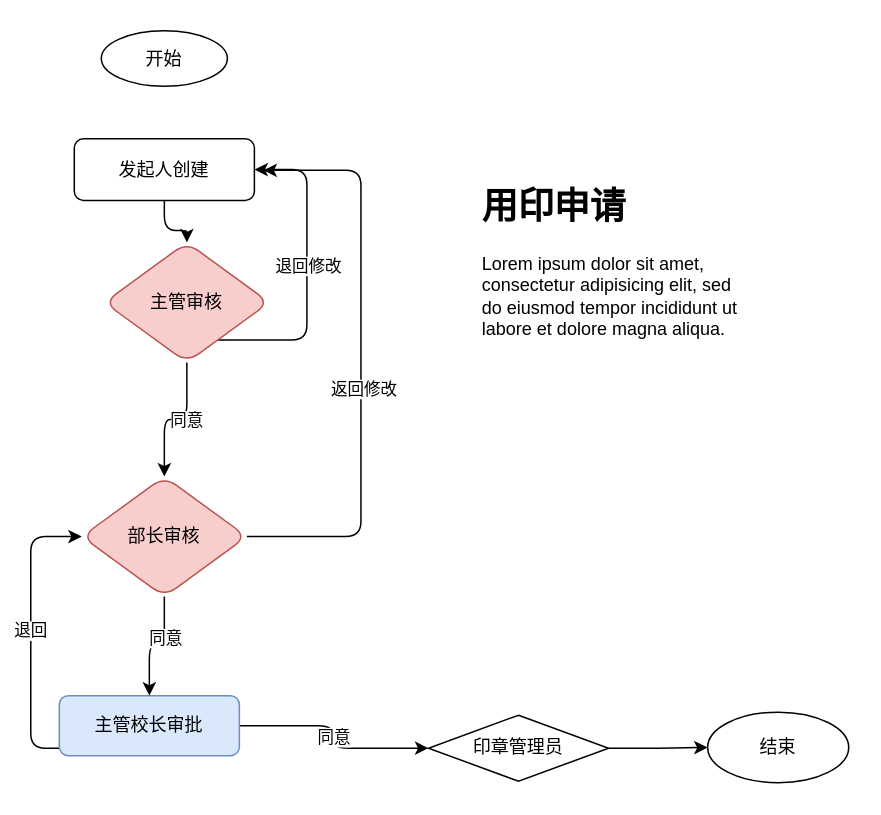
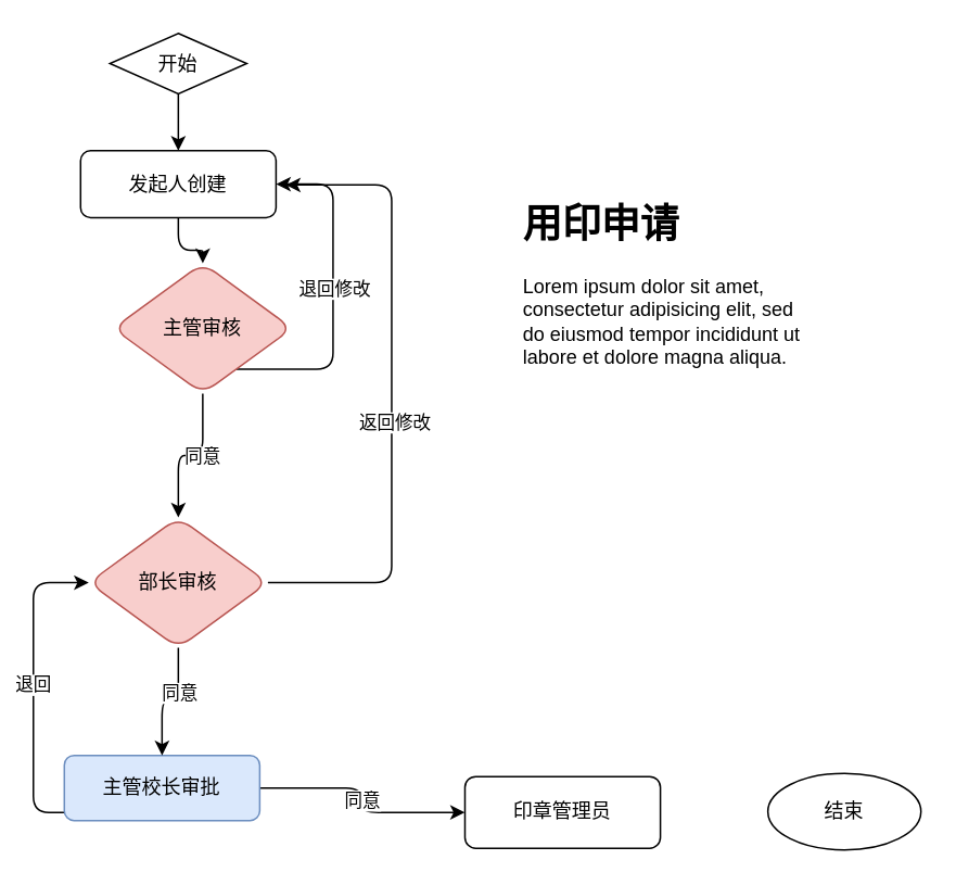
  <mxCell id="0" />
  <mxCell id="1" parent="0" />
- <mxCell id="3" value="开始" style="ellipse;whiteSpace=wrap;html=1;rounded=1;" vertex="1" parent="1"><mxGeometry x="67" y="20" width="84" height="37" as="geometry" /></mxCell>
+ <mxCell id="2" value="" style="edgeStyle=orthogonalEdgeStyle;rounded=1;orthogonalLoop=1;jettySize=auto;html=1;" edge="1" parent="1" source="3" target="5"><mxGeometry relative="1" as="geometry" /></mxCell>
+ <mxCell id="3" value="开始" style="rhombus;whiteSpace=wrap;html=1;" vertex="1" parent="1"><mxGeometry x="67" y="20" width="84" height="37" as="geometry" /></mxCell>
  <mxCell id="4" value="" style="edgeStyle=orthogonalEdgeStyle;rounded=1;orthogonalLoop=1;jettySize=auto;html=1;" edge="1" parent="1" source="5" target="10"><mxGeometry relative="1" as="geometry" /></mxCell>
  <mxCell id="5" value="发起人创建" style="rounded=1;whiteSpace=wrap;html=1;" vertex="1" parent="1"><mxGeometry x="49" y="92" width="120" height="41" as="geometry" /></mxCell>
  <mxCell id="6" style="edgeStyle=orthogonalEdgeStyle;rounded=1;orthogonalLoop=1;jettySize=auto;html=1;entryX=1;entryY=0.5;entryDx=0;entryDy=0;" edge="1" parent="1" source="10" target="5"><mxGeometry relative="1" as="geometry"><Array as="points"><mxPoint x="204" y="226" /><mxPoint x="204" y="113" /></Array></mxGeometry></mxCell>
  <mxCell id="7" value="退回修改" style="edgeLabel;html=1;align=center;verticalAlign=middle;resizable=0;points=[];rounded=1;" vertex="1" connectable="0" parent="6"><mxGeometry x="0.047" relative="1" as="geometry"><mxPoint as="offset" /></mxGeometry></mxCell>
  <mxCell id="8" value="" style="edgeStyle=orthogonalEdgeStyle;rounded=1;orthogonalLoop=1;jettySize=auto;html=1;entryX=0.5;entryY=0;entryDx=0;entryDy=0;" edge="1" parent="1" source="10" target="18"><mxGeometry relative="1" as="geometry"><mxPoint x="109" y="313" as="targetPoint" /></mxGeometry></mxCell>
  <mxCell id="9" value="同意" style="edgeLabel;html=1;align=center;verticalAlign=middle;resizable=0;points=[];rounded=1;" vertex="1" connectable="0" parent="8"><mxGeometry x="-0.149" relative="1" as="geometry"><mxPoint as="offset" /></mxGeometry></mxCell>
  <mxCell id="10" value="主管审核" style="rhombus;whiteSpace=wrap;html=1;fillColor=#f8cecc;strokeColor=#b85450;rounded=1;" vertex="1" parent="1"><mxGeometry x="69" y="161" width="110" height="80" as="geometry" /></mxCell>
  <mxCell id="11" value="同意" style="edgeStyle=orthogonalEdgeStyle;rounded=1;orthogonalLoop=1;jettySize=auto;html=1;" edge="1" parent="1" source="13" target="20"><mxGeometry relative="1" as="geometry" /></mxCell>
  <mxCell id="12" value="退回" style="edgeStyle=orthogonalEdgeStyle;rounded=1;orthogonalLoop=1;jettySize=auto;html=1;entryX=0;entryY=0.5;entryDx=0;entryDy=0;" edge="1" parent="1" source="13" target="18"><mxGeometry relative="1" as="geometry"><Array as="points"><mxPoint x="20" y="498" /><mxPoint x="20" y="357" /></Array></mxGeometry></mxCell>
  <mxCell id="13" value="主管校长审批" style="rounded=1;whiteSpace=wrap;html=1;fillColor=#dae8fc;strokeColor=#6c8ebf;" vertex="1" parent="1"><mxGeometry x="39" y="463" width="120" height="40" as="geometry" /></mxCell>
  <mxCell id="14" value="" style="edgeStyle=orthogonalEdgeStyle;rounded=1;orthogonalLoop=1;jettySize=auto;html=1;" edge="1" parent="1" source="18" target="13"><mxGeometry relative="1" as="geometry" /></mxCell>
  <mxCell id="15" value="同意" style="edgeLabel;html=1;align=center;verticalAlign=middle;resizable=0;points=[];rounded=1;" vertex="1" connectable="0" parent="14"><mxGeometry x="-0.294" relative="1" as="geometry"><mxPoint as="offset" /></mxGeometry></mxCell>
  <mxCell id="16" style="edgeStyle=orthogonalEdgeStyle;rounded=1;orthogonalLoop=1;jettySize=auto;html=1;" edge="1" parent="1" source="18"><mxGeometry relative="1" as="geometry"><mxPoint x="175" y="113" as="targetPoint" /><Array as="points"><mxPoint x="240" y="357" /><mxPoint x="240" y="113" /></Array></mxGeometry></mxCell>
  <mxCell id="17" value="返回修改" style="edgeLabel;html=1;align=center;verticalAlign=middle;resizable=0;points=[];rounded=1;" vertex="1" connectable="0" parent="16"><mxGeometry x="-0.091" y="-1" relative="1" as="geometry"><mxPoint as="offset" /></mxGeometry></mxCell>
  <mxCell id="18" value="部长审核" style="rhombus;whiteSpace=wrap;html=1;fillColor=#f8cecc;strokeColor=#b85450;rounded=1;" vertex="1" parent="1"><mxGeometry x="54" y="317" width="110" height="80" as="geometry" /></mxCell>
- <mxCell id="19" value="" style="edgeStyle=orthogonalEdgeStyle;rounded=1;orthogonalLoop=1;jettySize=auto;html=1;" edge="1" parent="1" source="20" target="21"><mxGeometry relative="1" as="geometry" /></mxCell>
- <mxCell id="20" value="印章管理员" style="rhombus;whiteSpace=wrap;html=1;" vertex="1" parent="1"><mxGeometry x="285" y="476" width="120" height="44" as="geometry" /></mxCell>
+ <mxCell id="20" value="印章管理员" style="whiteSpace=wrap;html=1;rounded=1;" vertex="1" parent="1"><mxGeometry x="285" y="476" width="120" height="44" as="geometry" /></mxCell>
  <mxCell id="21" value="结束" style="ellipse;whiteSpace=wrap;html=1;rounded=1;" vertex="1" parent="1"><mxGeometry x="471" y="474" width="94" height="47" as="geometry" /></mxCell>
  <mxCell id="22" value="&lt;h1&gt;用印申请&lt;/h1&gt;&lt;p&gt;Lorem ipsum dolor sit amet, consectetur adipisicing elit, sed do eiusmod tempor incididunt ut labore et dolore magna aliqua.&lt;/p&gt;" style="text;html=1;strokeColor=none;fillColor=none;spacing=5;spacingTop=-20;whiteSpace=wrap;overflow=hidden;rounded=1;" vertex="1" parent="1"><mxGeometry x="316" y="118" width="190" height="120" as="geometry" /></mxCell>
